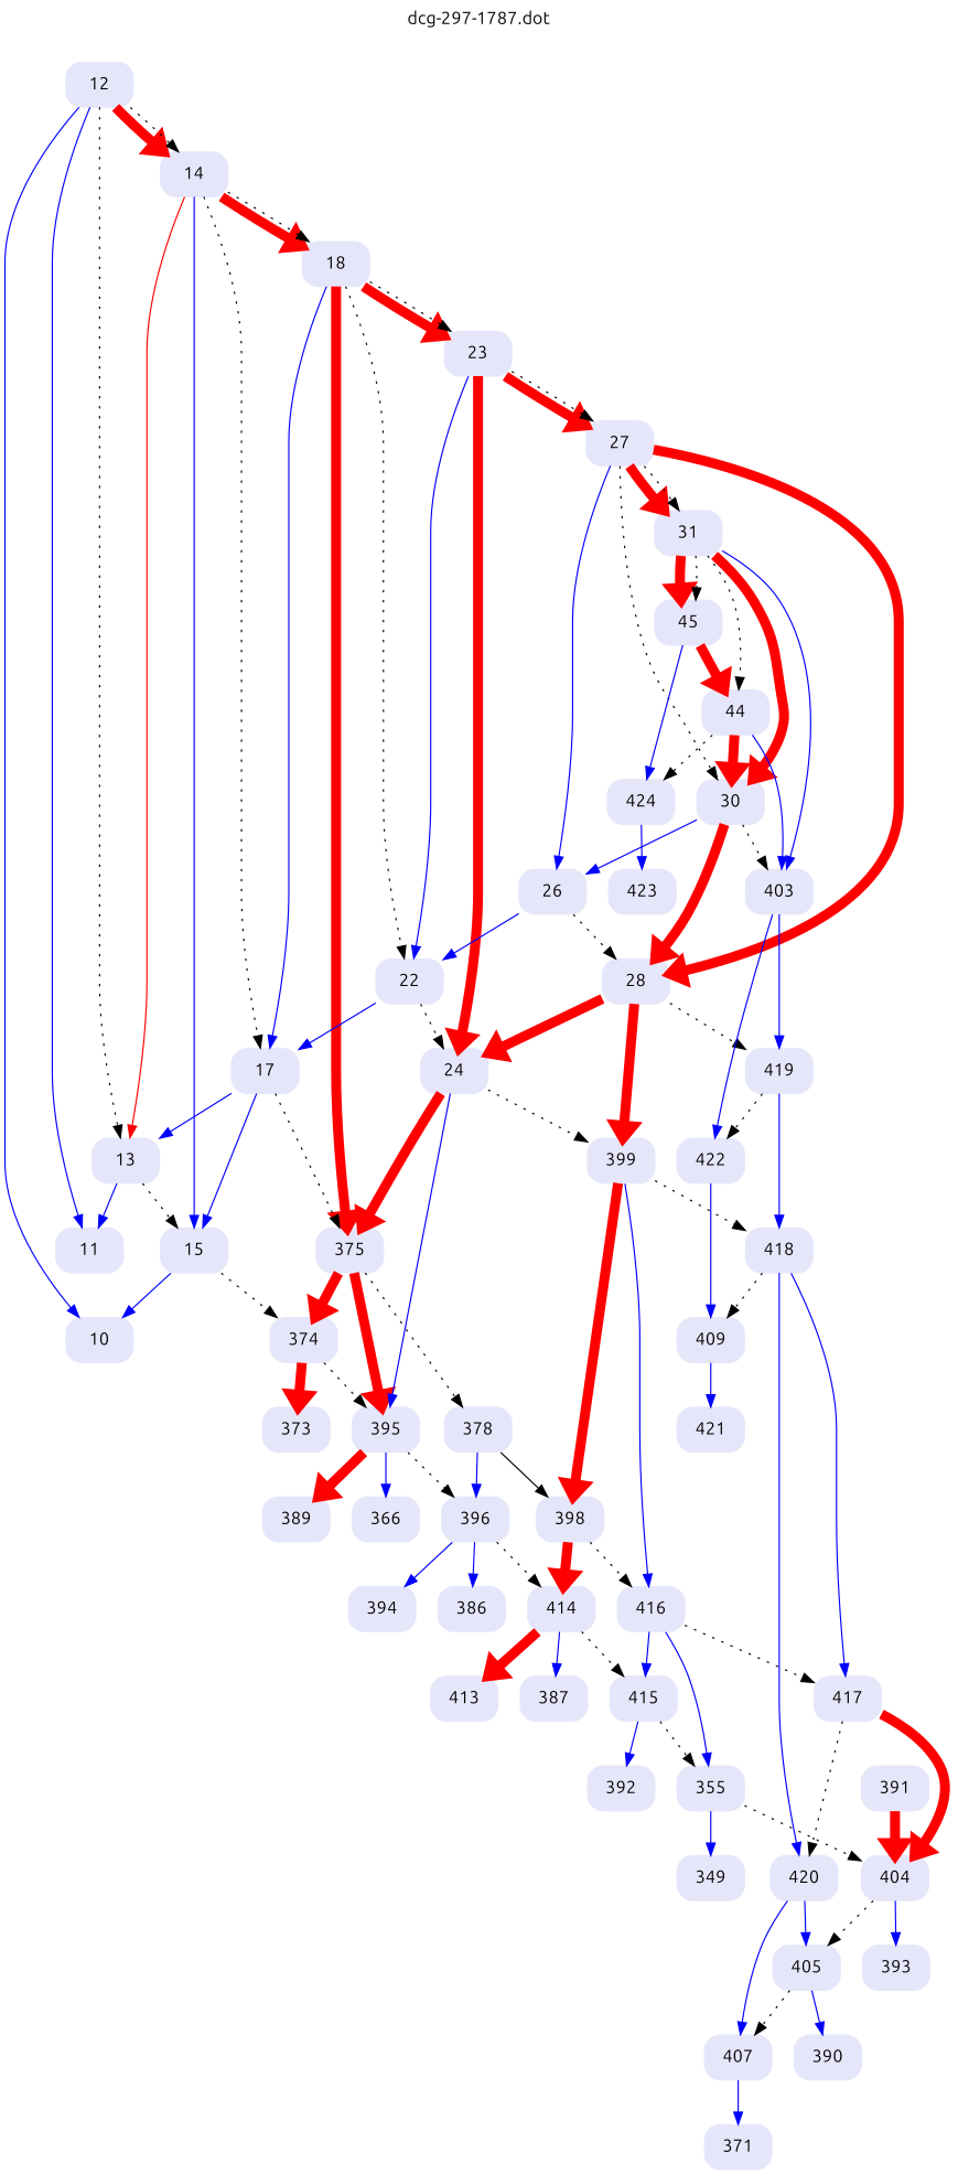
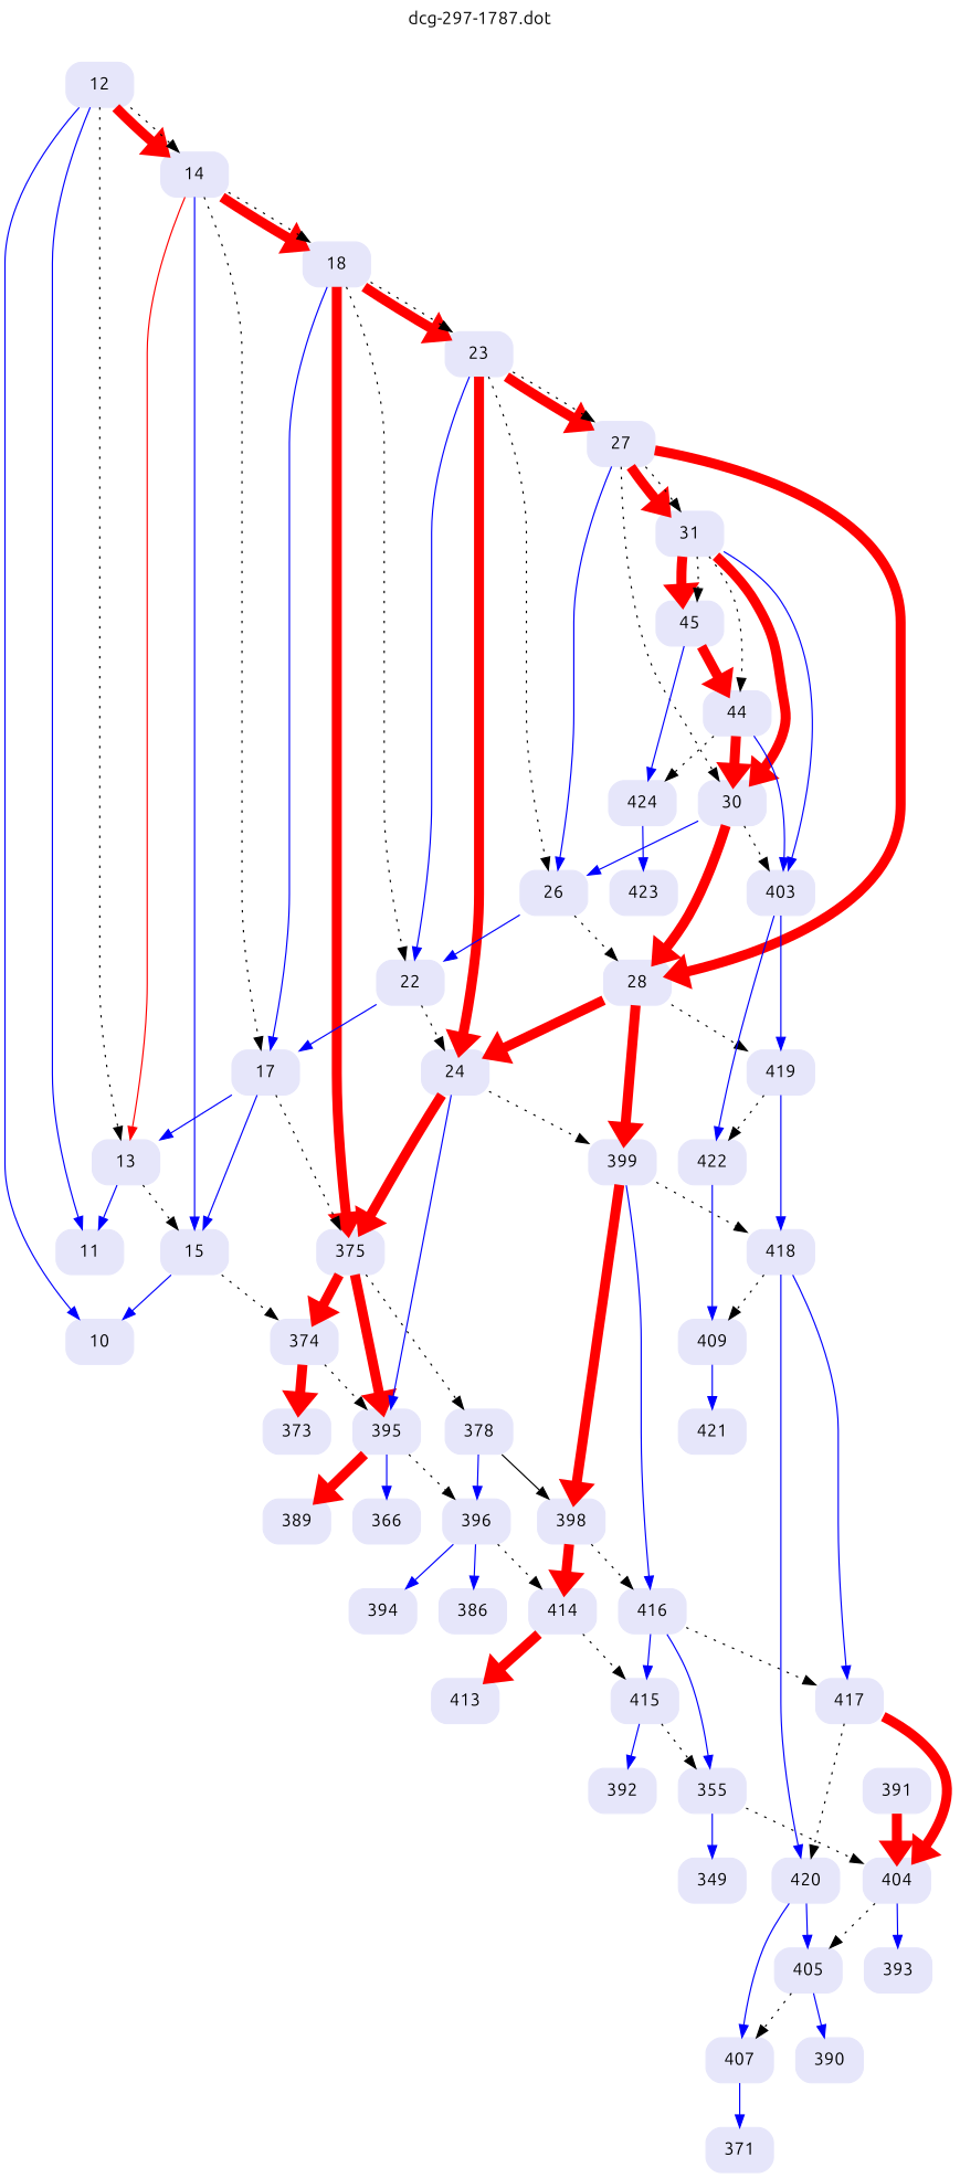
  digraph {
    fontname=Ubuntu
    label="dcg-297-1787.dot"
    labelloc=t
    node [color=lavender fontname=Ubuntu shape=box style="rounded,filled"]
    edge [color=blue fontname=Ubuntu penwidth=1]
    n1 [label=12]
    n2 [label=11]
    n3 [label=10]
    n4 [label=14]
    n5 [label=13]
    n6 [label=15]
    n7 [label=18]
    n8 [label=17]
    n9 [label=374]
    n10 [label=375]
    n11 [label=23]
    n12 [label=22]
    n13 [label=395]
    n14 [label=373]
    n15 [label=378]
    n16 [label=24]
    n17 [label=27]
    n18 [label=26]
    n19 [label=398]
    n20 [label=396]
    n21 [label=389]
    n22 [label=366]
    n23 [label=399]
    n24 [label=28]
    n25 [label=31]
    n26 [label=30]
    n27 [label=418]
    n28 [label=416]
    n29 [label=419]
    n30 [label=403]
    n31 [label=45]
    n32 [label=44]
    n33 [label=422]
    n34 [label=424]
    n35 [label=409]
    n36 [label=423]
    n37 [label=417]
    n38 [label=420]
    n39 [label=421]
    n40 [label=404]
    n41 [label=405]
    n42 [label=407]
    n43 [label=393]
    n44 [label=390]
    n45 [label=371]
    n46 [label=391]
    n47 [label=414]
    n48 [label=415]
    n49 [label=355]
    n50 [label=413]
-   n51 [label=387]
    n52 [label=392]
    n53 [label=349]
    n54 [label=394]
    n55 [label=386]
    n1 -> n2
    n1 -> n3
    n1 -> n4 [color=red penwidth=8]
    n1 -> n4 [style=dotted color="" penwidth=""]
    n1 -> n5 [style=dotted color="" penwidth=""]
    n4 -> n5 [color=red]
    n4 -> n6
    n4 -> n7 [color=red penwidth=8]
    n4 -> n7 [style=dotted color="" penwidth=""]
    n4 -> n8 [style=dotted color="" penwidth=""]
    n5 -> n2
    n5 -> n6 [style=dotted color="" penwidth=""]
    n6 -> n3
    n6 -> n9 [style=dotted color="" penwidth=""]
    n7 -> n8
    n7 -> n10 [color=red penwidth=8]
    n7 -> n11 [color=red penwidth=8]
    n7 -> n11 [style=dotted color="" penwidth=""]
    n7 -> n12 [style=dotted color="" penwidth=""]
    n8 -> n5
    n8 -> n6
    n8 -> n10 [style=dotted color="" penwidth=""]
    n9 -> n13 [style=dotted color="" penwidth=""]
    n9 -> n14 [color=red penwidth=8]
    n10 -> n9 [color=red penwidth=8]
    n10 -> n13 [color=red penwidth=8]
    n10 -> n15 [style=dotted color="" penwidth=""]
    n11 -> n12
    n11 -> n16 [color=red penwidth=8]
    n11 -> n17 [color=red penwidth=8]
    n11 -> n17 [style=dotted color="" penwidth=""]
+   n11 -> n18 [style=dotted color="" penwidth=""]
    n12 -> n8
    n12 -> n16 [style=dotted color="" penwidth=""]
    n13 -> n20 [style=dotted color="" penwidth=""]
    n13 -> n21 [color=red penwidth=8]
    n13 -> n22
    n15 -> n19 [style=solid color="" penwidth=""]
    n15 -> n20
    n16 -> n10 [color=red penwidth=8]
    n16 -> n13
    n16 -> n23 [style=dotted color="" penwidth=""]
    n17 -> n18
    n17 -> n24 [color=red penwidth=8]
    n17 -> n25 [color=red penwidth=8]
    n17 -> n25 [style=dotted color="" penwidth=""]
    n17 -> n26 [style=dotted color="" penwidth=""]
    n18 -> n12
    n18 -> n24 [style=dotted color="" penwidth=""]
    n19 -> n28 [style=dotted color="" penwidth=""]
    n19 -> n47 [color=red penwidth=8]
    n20 -> n47 [style=dotted color="" penwidth=""]
    n20 -> n54
    n20 -> n55
    n23 -> n19 [color=red penwidth=8]
    n23 -> n27 [style=dotted color="" penwidth=""]
    n23 -> n28
    n24 -> n16 [color=red penwidth=8]
    n24 -> n23 [color=red penwidth=8]
    n24 -> n29 [style=dotted color="" penwidth=""]
    n25 -> n26 [color=red penwidth=8]
    n25 -> n30
    n25 -> n31 [color=red penwidth=8]
    n25 -> n31 [style=dotted color="" penwidth=""]
    n25 -> n32 [style=dotted color="" penwidth=""]
    n26 -> n18
    n26 -> n24 [color=red penwidth=8]
    n26 -> n30 [style=dotted color="" penwidth=""]
    n27 -> n35 [style=dotted color="" penwidth=""]
    n27 -> n37
    n27 -> n38
    n28 -> n37 [style=dotted color="" penwidth=""]
    n28 -> n48
    n28 -> n49
    n29 -> n27
    n29 -> n33 [style=dotted color="" penwidth=""]
    n30 -> n29
    n30 -> n33
    n31 -> n32 [color=red penwidth=8]
    n31 -> n34
    n32 -> n26 [color=red penwidth=8]
    n32 -> n30
    n32 -> n34 [style=dotted color="" penwidth=""]
    n33 -> n35
    n34 -> n36
    n35 -> n39
    n37 -> n38 [style=dotted color="" penwidth=""]
    n37 -> n40 [color=red penwidth=8]
    n38 -> n41
    n38 -> n42
    n40 -> n41 [style=dotted color="" penwidth=""]
    n40 -> n43
    n41 -> n42 [style=dotted color="" penwidth=""]
    n41 -> n44
    n42 -> n45
    n46 -> n40 [color=red penwidth=8]
    n47 -> n48 [style=dotted color="" penwidth=""]
    n47 -> n50 [color=red penwidth=8]
-   n47 -> n51
    n48 -> n49 [style=dotted color="" penwidth=""]
    n48 -> n52
    n49 -> n40 [style=dotted color="" penwidth=""]
    n49 -> n53
  }
